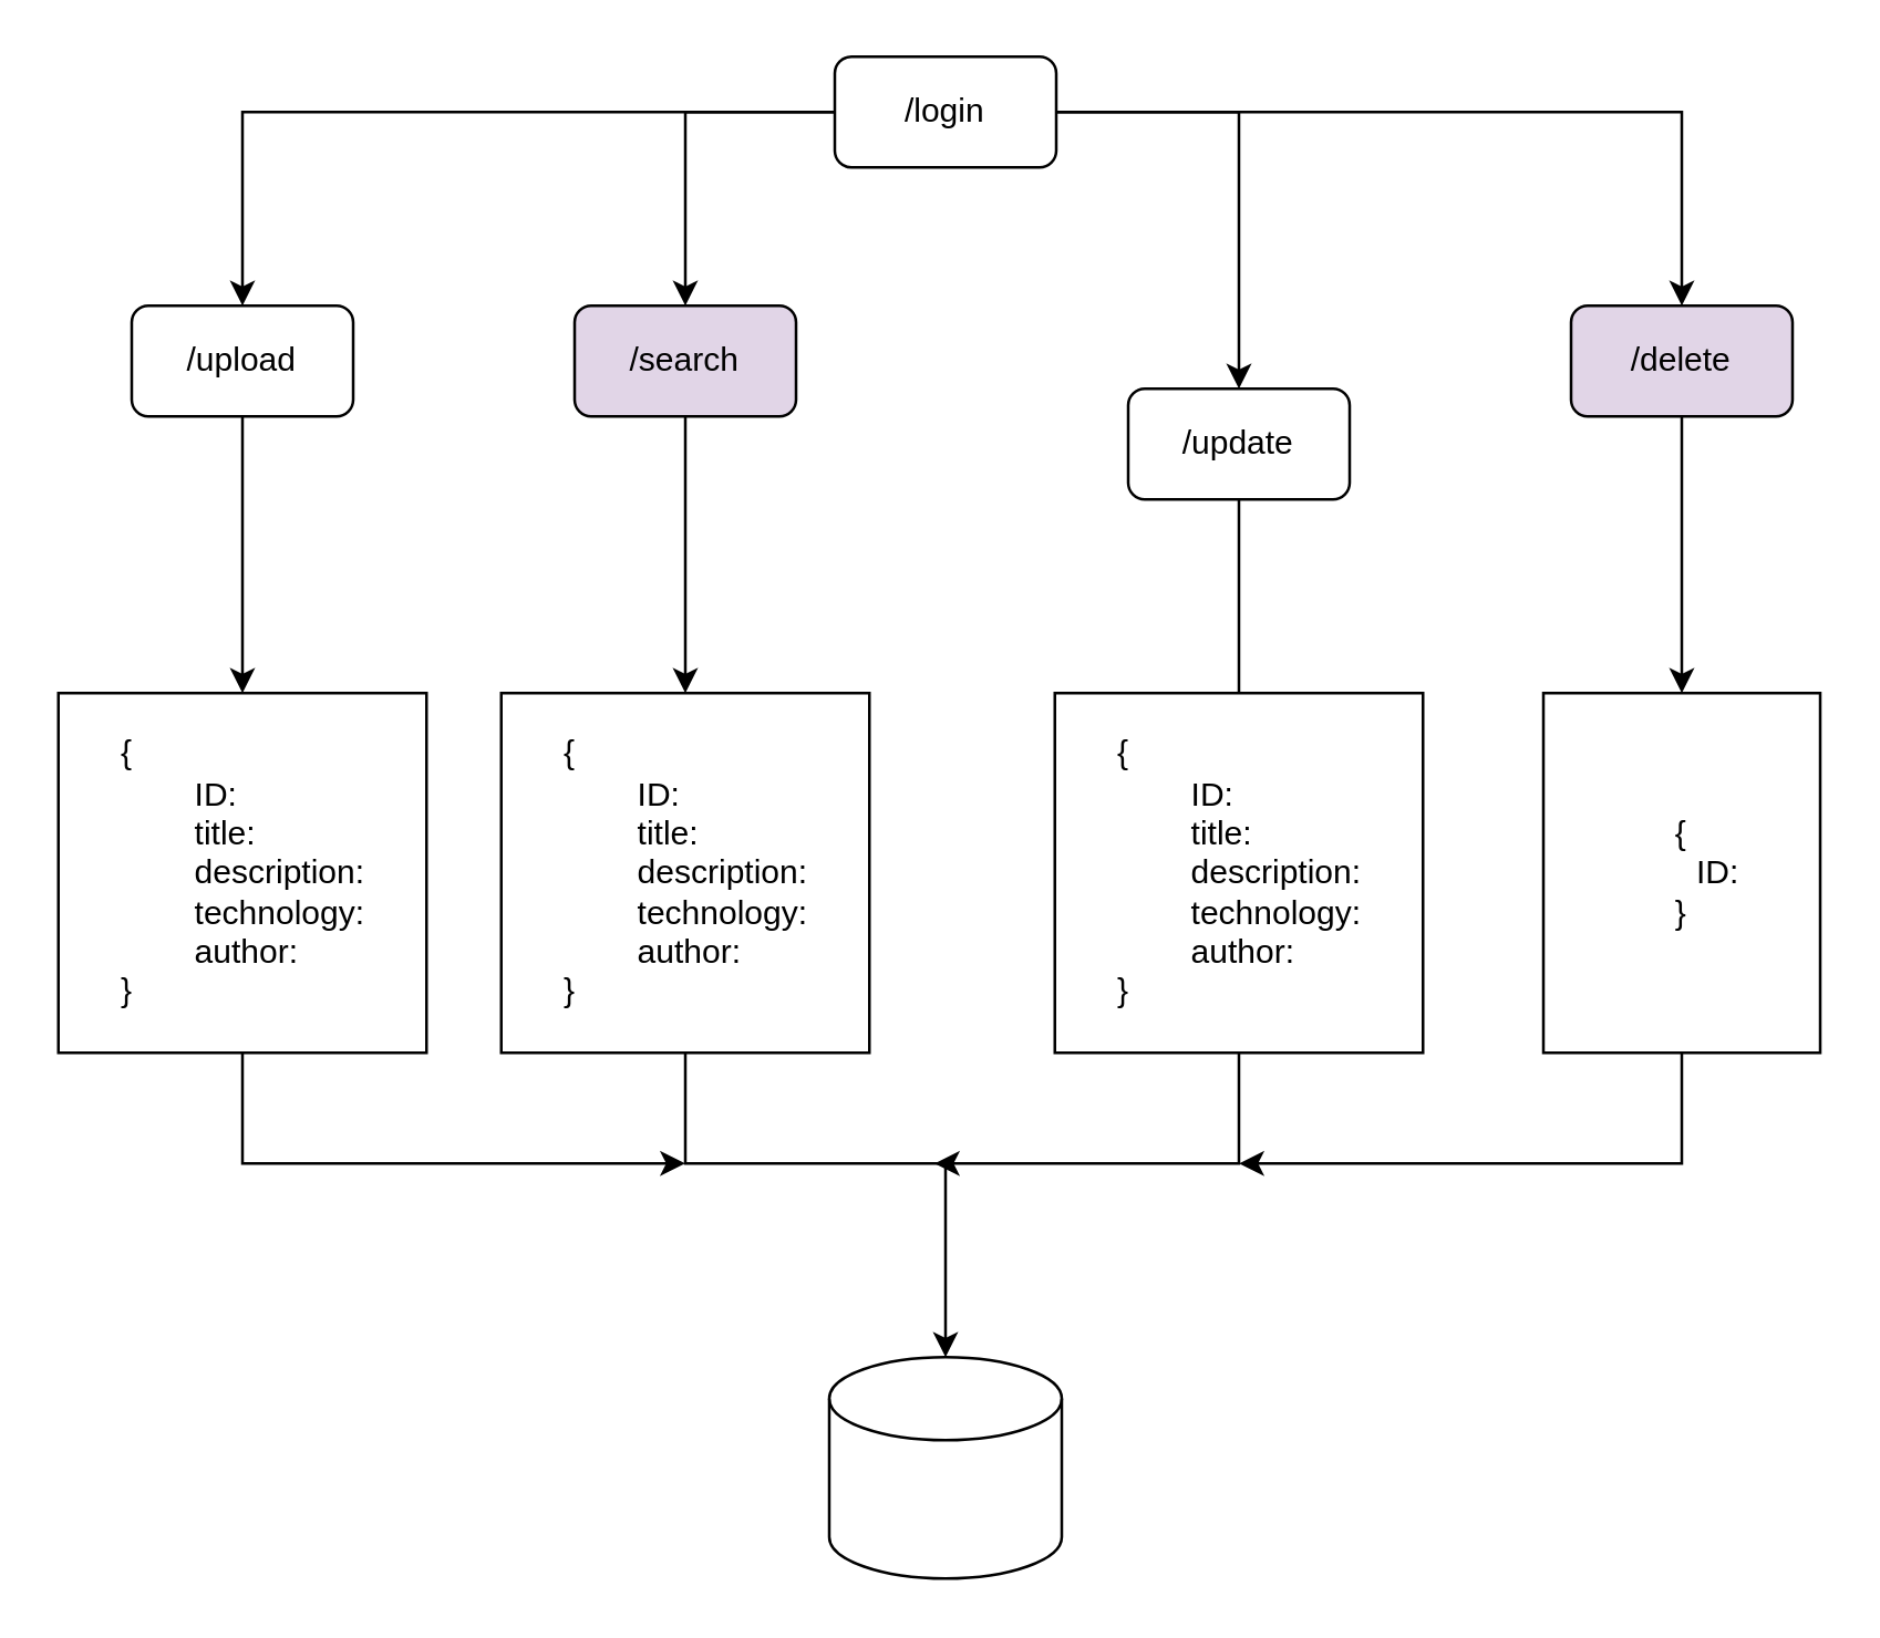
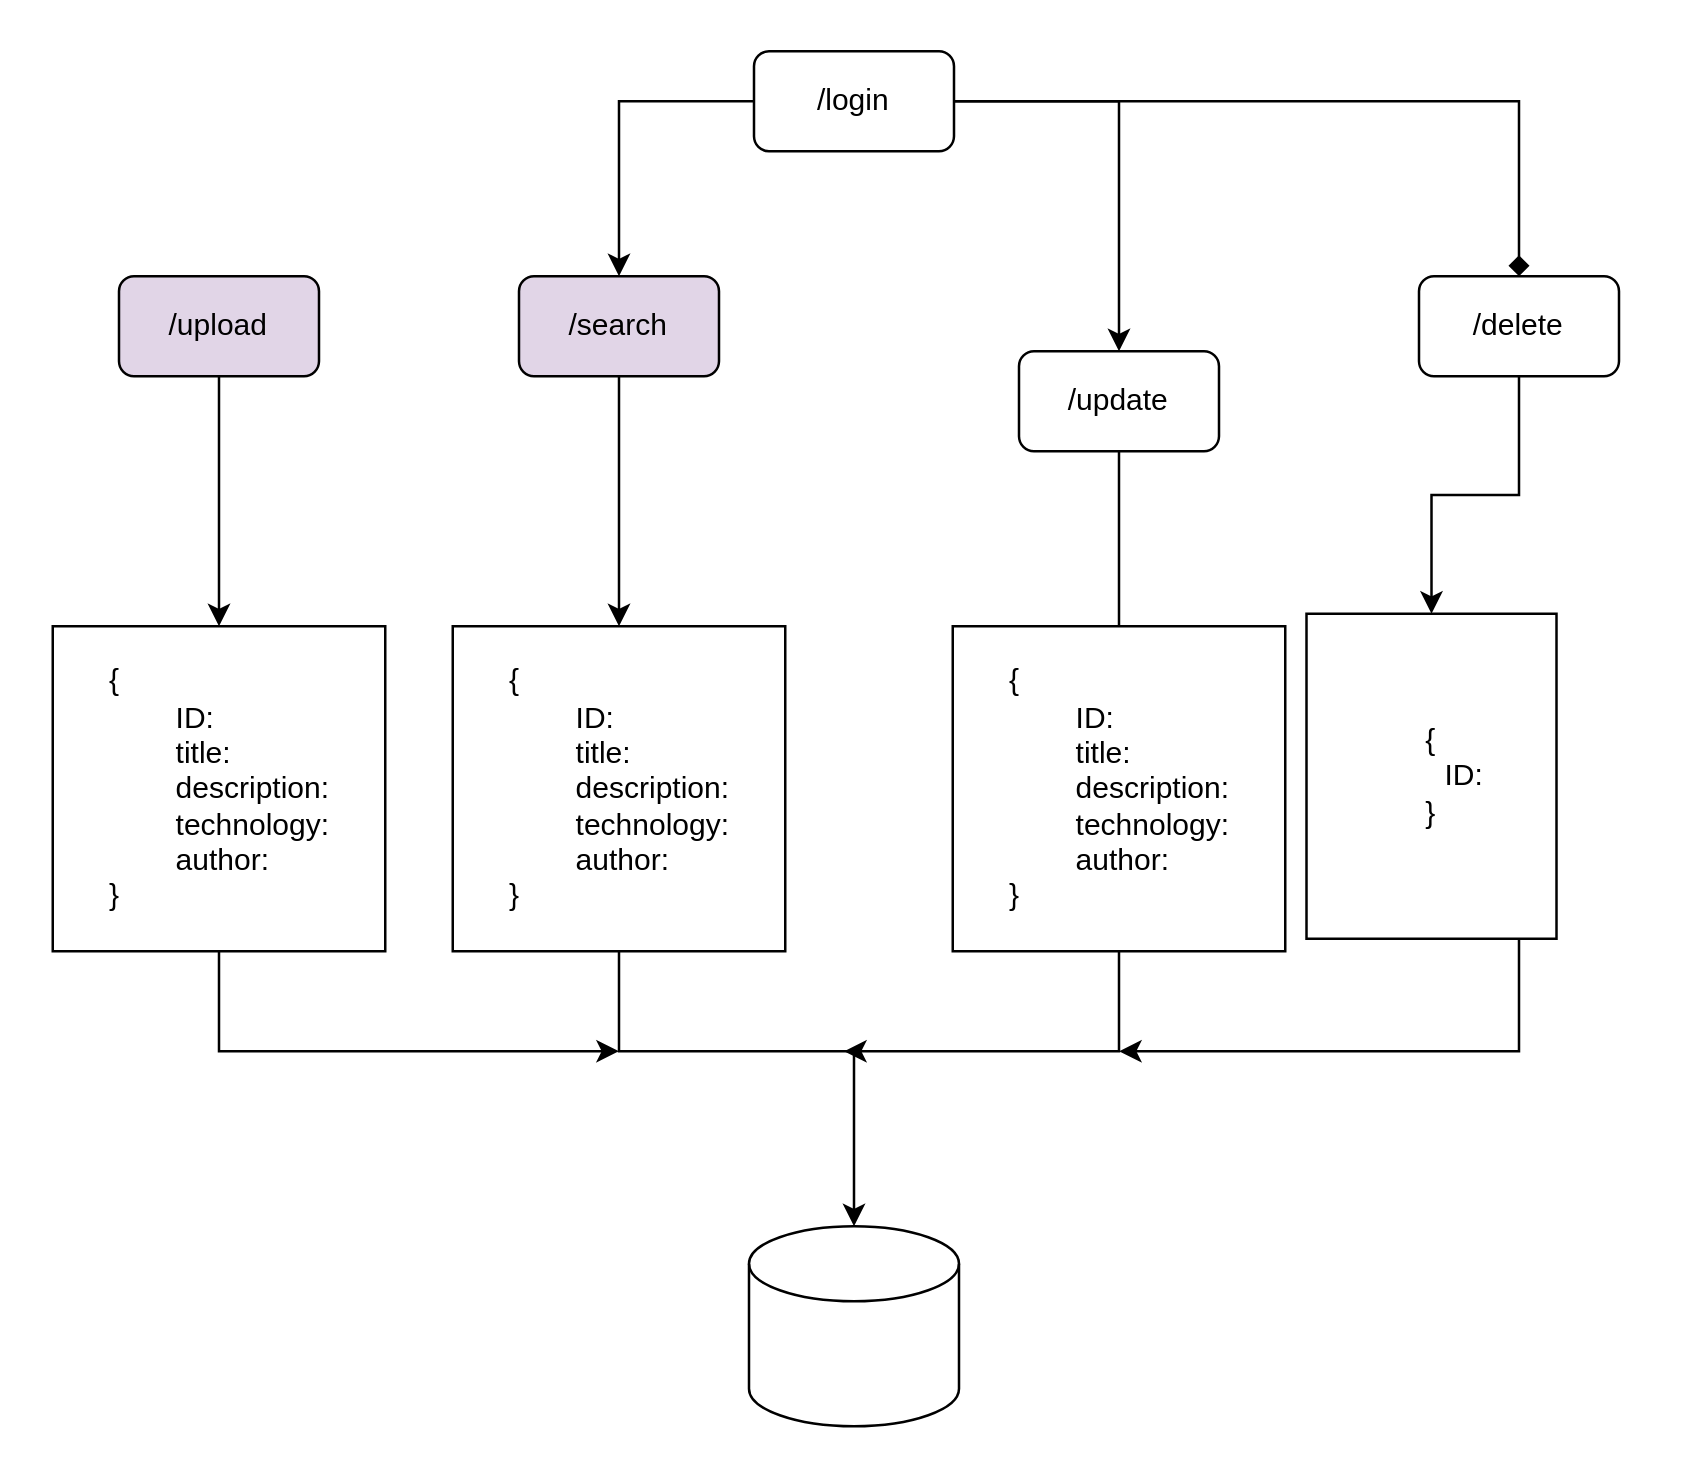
  <mxCell id="0" />
  <mxCell id="1" parent="0" />
  <mxCell id="2" value="" style="shape=cylinder3;whiteSpace=wrap;html=1;boundedLbl=1;backgroundOutline=1;size=15;" vertex="1" parent="1"><mxGeometry x="299" y="490" width="84" height="80" as="geometry" /></mxCell>
  <mxCell id="3" style="edgeStyle=orthogonalEdgeStyle;rounded=0;orthogonalLoop=1;jettySize=auto;html=1;entryX=0.5;entryY=0;entryDx=0;entryDy=0;" edge="1" parent="1" source="4"><mxGeometry relative="1" as="geometry"><mxPoint x="247" y="250" as="targetPoint" /></mxGeometry></mxCell>
  <mxCell id="4" value="/search" style="rounded=1;whiteSpace=wrap;html=1;fillColor=#e1d5e7;" vertex="1" parent="1"><mxGeometry x="207" y="110" width="80" height="40" as="geometry" /></mxCell>
  <mxCell id="5" style="edgeStyle=orthogonalEdgeStyle;rounded=0;orthogonalLoop=1;jettySize=auto;html=1;entryX=0.5;entryY=0;entryDx=0;entryDy=0;" edge="1" parent="1" source="6" target="21"><mxGeometry relative="1" as="geometry" /></mxCell>
- <mxCell id="6" value="/upload" style="rounded=1;whiteSpace=wrap;html=1;" vertex="1" parent="1"><mxGeometry x="47" y="110" width="80" height="40" as="geometry" /></mxCell>
+ <mxCell id="6" value="/upload" style="rounded=1;whiteSpace=wrap;html=1;fillColor=#e1d5e7;" vertex="1" parent="1"><mxGeometry x="47" y="110" width="80" height="40" as="geometry" /></mxCell>
  <mxCell id="7" style="edgeStyle=orthogonalEdgeStyle;rounded=0;orthogonalLoop=1;jettySize=auto;html=1;entryX=0.5;entryY=0;entryDx=0;entryDy=0;" edge="1" parent="1" source="8" target="20"><mxGeometry relative="1" as="geometry" /></mxCell>
- <mxCell id="8" value="/delete" style="rounded=1;whiteSpace=wrap;html=1;fillColor=#e1d5e7;" vertex="1" parent="1"><mxGeometry x="567" y="110" width="80" height="40" as="geometry" /></mxCell>
+ <mxCell id="8" value="/delete" style="rounded=1;whiteSpace=wrap;html=1;" vertex="1" parent="1"><mxGeometry x="567" y="110" width="80" height="40" as="geometry" /></mxCell>
  <mxCell id="9" style="edgeStyle=orthogonalEdgeStyle;rounded=0;orthogonalLoop=1;jettySize=auto;html=1;" edge="1" parent="1" source="10"><mxGeometry relative="1" as="geometry"><mxPoint x="447" y="260" as="targetPoint" /></mxGeometry></mxCell>
  <mxCell id="10" value="/update" style="rounded=1;whiteSpace=wrap;html=1;" vertex="1" parent="1"><mxGeometry x="407" y="140" width="80" height="40" as="geometry" /></mxCell>
- <mxCell id="11" style="edgeStyle=orthogonalEdgeStyle;rounded=0;orthogonalLoop=1;jettySize=auto;html=1;entryX=0.5;entryY=0;entryDx=0;entryDy=0;" edge="1" parent="1" source="15" target="6"><mxGeometry relative="1" as="geometry" /></mxCell>
  <mxCell id="12" style="edgeStyle=orthogonalEdgeStyle;rounded=0;orthogonalLoop=1;jettySize=auto;html=1;entryX=0.5;entryY=0;entryDx=0;entryDy=0;" edge="1" parent="1" source="15" target="4"><mxGeometry relative="1" as="geometry" /></mxCell>
  <mxCell id="13" style="edgeStyle=orthogonalEdgeStyle;rounded=0;orthogonalLoop=1;jettySize=auto;html=1;entryX=0.5;entryY=0;entryDx=0;entryDy=0;" edge="1" parent="1" source="15" target="10"><mxGeometry relative="1" as="geometry" /></mxCell>
- <mxCell id="14" style="edgeStyle=orthogonalEdgeStyle;rounded=0;orthogonalLoop=1;jettySize=auto;html=1;entryX=0.5;entryY=0;entryDx=0;entryDy=0;" edge="1" parent="1" source="15" target="8"><mxGeometry relative="1" as="geometry" /></mxCell>
+ <mxCell id="14" style="edgeStyle=orthogonalEdgeStyle;rounded=0;orthogonalLoop=1;jettySize=auto;html=1;entryX=0.5;entryY=0;entryDx=0;entryDy=0;endArrow=diamond;" edge="1" parent="1" source="15" target="8"><mxGeometry relative="1" as="geometry" /></mxCell>
  <mxCell id="15" value="/login" style="rounded=1;whiteSpace=wrap;html=1;" vertex="1" parent="1"><mxGeometry x="301" y="20" width="80" height="40" as="geometry" /></mxCell>
  <mxCell id="16" style="edgeStyle=orthogonalEdgeStyle;rounded=0;orthogonalLoop=1;jettySize=auto;html=1;entryX=0.5;entryY=0;entryDx=0;entryDy=0;entryPerimeter=0;" edge="1" parent="1" target="2"><mxGeometry relative="1" as="geometry"><mxPoint x="247" y="380" as="sourcePoint" /><Array as="points"><mxPoint x="247" y="420" /><mxPoint x="341" y="420" /></Array></mxGeometry></mxCell>
  <mxCell id="17" style="edgeStyle=orthogonalEdgeStyle;rounded=0;orthogonalLoop=1;jettySize=auto;html=1;" edge="1" parent="1"><mxGeometry relative="1" as="geometry"><mxPoint x="247" y="420" as="targetPoint" /><mxPoint x="87" y="380" as="sourcePoint" /><Array as="points"><mxPoint x="87" y="420" /></Array></mxGeometry></mxCell>
  <mxCell id="18" style="edgeStyle=orthogonalEdgeStyle;rounded=0;orthogonalLoop=1;jettySize=auto;html=1;" edge="1" parent="1"><mxGeometry relative="1" as="geometry"><mxPoint x="337" y="420" as="targetPoint" /><mxPoint x="447" y="380" as="sourcePoint" /><Array as="points"><mxPoint x="447" y="420" /></Array></mxGeometry></mxCell>
  <mxCell id="19" style="edgeStyle=orthogonalEdgeStyle;rounded=0;orthogonalLoop=1;jettySize=auto;html=1;" edge="1" parent="1" source="20"><mxGeometry relative="1" as="geometry"><mxPoint x="447" y="420" as="targetPoint" /><Array as="points"><mxPoint x="607" y="420" /></Array></mxGeometry></mxCell>
- <mxCell id="20" value="&lt;div&gt;{&lt;/div&gt;&lt;div&gt;&lt;span style=&quot;white-space: pre&quot;&gt;&#09;&lt;/span&gt;ID:&lt;/div&gt;&lt;div&gt;}&lt;br&gt;&lt;/div&gt;" style="rounded=0;whiteSpace=wrap;html=1;" vertex="1" parent="1"><mxGeometry x="557" y="250" width="100" height="130" as="geometry" /></mxCell>
+ <mxCell id="20" value="&lt;div&gt;{&lt;/div&gt;&lt;div&gt;&lt;span style=&quot;white-space: pre&quot;&gt;&#09;&lt;/span&gt;ID:&lt;/div&gt;&lt;div&gt;}&lt;br&gt;&lt;/div&gt;" style="rounded=0;whiteSpace=wrap;html=1;" vertex="1" parent="1"><mxGeometry x="522" y="245" width="100" height="130" as="geometry" /></mxCell>
  <mxCell id="21" value="&lt;div align=&quot;left&quot;&gt;{&lt;/div&gt;&lt;div align=&quot;left&quot;&gt;&lt;span style=&quot;white-space: pre&quot;&gt;&#09;&lt;/span&gt;ID:&lt;/div&gt;&lt;div align=&quot;left&quot;&gt;&lt;span style=&quot;white-space: pre&quot;&gt;&#09;&lt;/span&gt;title:&lt;br&gt;&lt;/div&gt;&lt;div align=&quot;left&quot;&gt;&lt;span style=&quot;white-space: pre&quot;&gt;&#09;&lt;/span&gt;description:&lt;br&gt;&lt;/div&gt;&lt;div align=&quot;left&quot;&gt;&lt;span style=&quot;white-space: pre&quot;&gt;&#09;&lt;/span&gt;technology:&lt;/div&gt;&lt;div align=&quot;left&quot;&gt;&lt;span style=&quot;white-space: pre&quot;&gt;&#09;&lt;/span&gt;author:&lt;br&gt;&lt;/div&gt;&lt;div align=&quot;left&quot;&gt;}&lt;br&gt;&lt;/div&gt;" style="rounded=0;whiteSpace=wrap;html=1;" vertex="1" parent="1"><mxGeometry x="20.5" y="250" width="133" height="130" as="geometry" /></mxCell>
  <mxCell id="22" value="&lt;div align=&quot;left&quot;&gt;{&lt;/div&gt;&lt;div align=&quot;left&quot;&gt;&lt;span style=&quot;white-space: pre&quot;&gt;&#09;&lt;/span&gt;ID:&lt;/div&gt;&lt;div align=&quot;left&quot;&gt;&lt;span style=&quot;white-space: pre&quot;&gt;&#09;&lt;/span&gt;title:&lt;br&gt;&lt;/div&gt;&lt;div align=&quot;left&quot;&gt;&lt;span style=&quot;white-space: pre&quot;&gt;&#09;&lt;/span&gt;description:&lt;br&gt;&lt;/div&gt;&lt;div align=&quot;left&quot;&gt;&lt;span style=&quot;white-space: pre&quot;&gt;&#09;&lt;/span&gt;technology:&lt;/div&gt;&lt;div align=&quot;left&quot;&gt;&lt;span style=&quot;white-space: pre&quot;&gt;&#09;&lt;/span&gt;author:&lt;br&gt;&lt;/div&gt;&lt;div align=&quot;left&quot;&gt;}&lt;br&gt;&lt;/div&gt;" style="rounded=0;whiteSpace=wrap;html=1;" vertex="1" parent="1"><mxGeometry x="180.5" y="250" width="133" height="130" as="geometry" /></mxCell>
  <mxCell id="23" value="&lt;div align=&quot;left&quot;&gt;{&lt;/div&gt;&lt;div align=&quot;left&quot;&gt;&lt;span style=&quot;white-space: pre&quot;&gt;&#09;&lt;/span&gt;ID:&lt;/div&gt;&lt;div align=&quot;left&quot;&gt;&lt;span style=&quot;white-space: pre&quot;&gt;&#09;&lt;/span&gt;title:&lt;br&gt;&lt;/div&gt;&lt;div align=&quot;left&quot;&gt;&lt;span style=&quot;white-space: pre&quot;&gt;&#09;&lt;/span&gt;description:&lt;br&gt;&lt;/div&gt;&lt;div align=&quot;left&quot;&gt;&lt;span style=&quot;white-space: pre&quot;&gt;&#09;&lt;/span&gt;technology:&lt;/div&gt;&lt;div align=&quot;left&quot;&gt;&lt;span style=&quot;white-space: pre&quot;&gt;&#09;&lt;/span&gt;author:&lt;br&gt;&lt;/div&gt;&lt;div align=&quot;left&quot;&gt;}&lt;br&gt;&lt;/div&gt;" style="rounded=0;whiteSpace=wrap;html=1;" vertex="1" parent="1"><mxGeometry x="380.5" y="250" width="133" height="130" as="geometry" /></mxCell>
